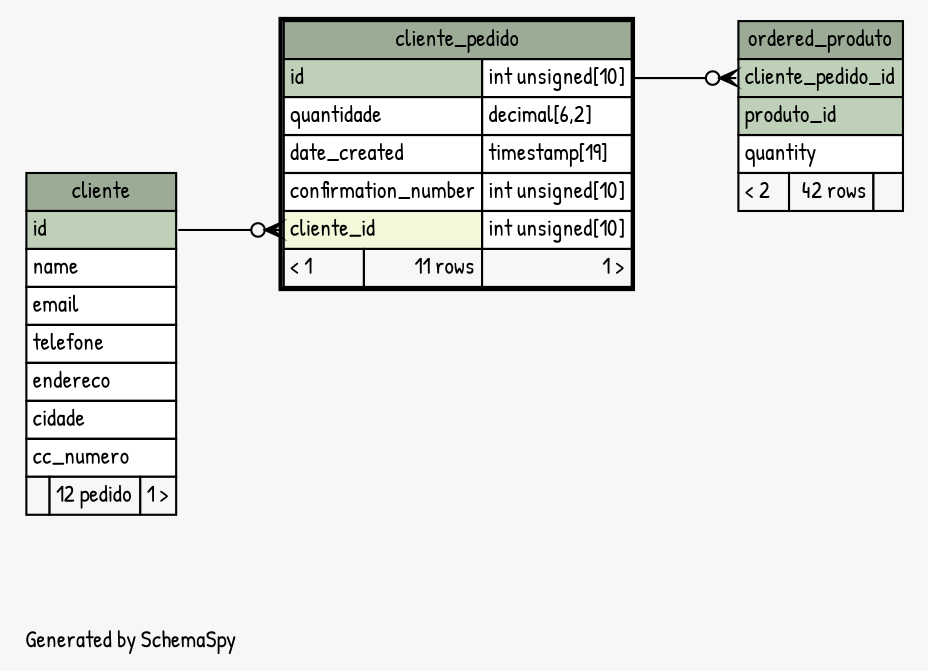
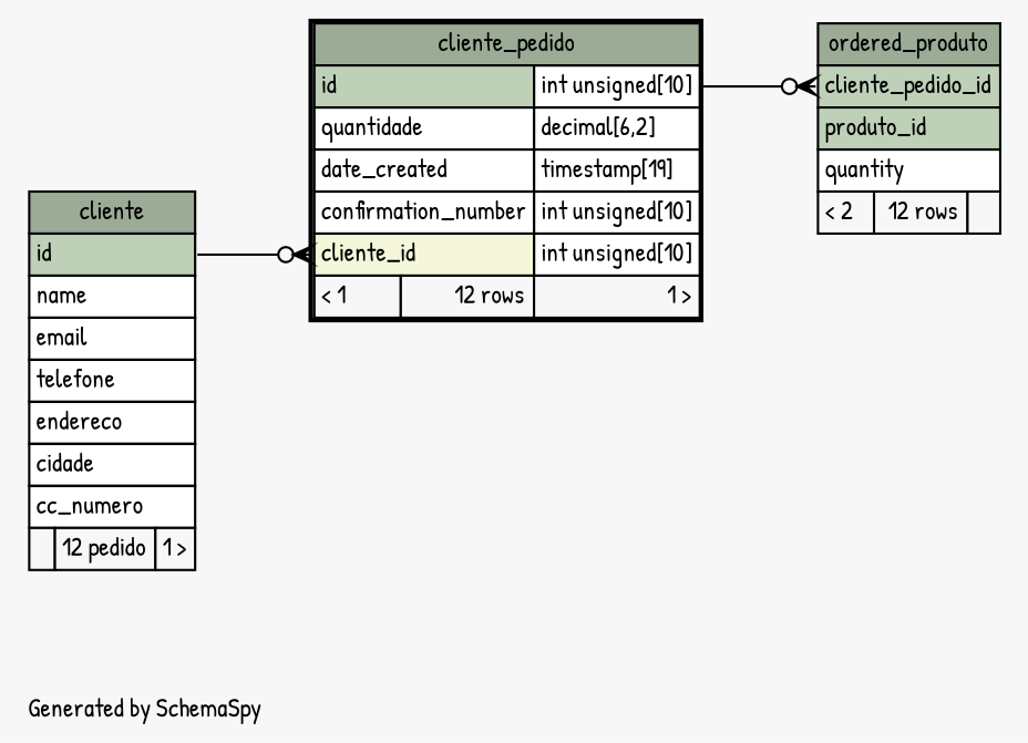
  digraph {
    bgcolor="#f7f7f7"
    fontname="Patrick Hand"
    fontsize=11
    label="\nGenerated by SchemaSpy"
    labeljust=l
    nodesep=0.18
    rankdir=RL
    ranksep=0.46
    node [fontname="Patrick Hand" fontsize=11 shape=plaintext]
    edge [arrowhead=none arrowsize=0.8 arrowtail=crowodot dir=back fontname="Patrick Hand"]
-   n1 [label=<     <TABLE BORDER="2" CELLBORDER="1" CELLSPACING="0" BGCOLOR="#ffffff">       <TR><TD COLSPAN="3" BGCOLOR="#9bab96" ALIGN="CENTER">cliente_pedido</TD></TR>       <TR><TD PORT="id" COLSPAN="2" BGCOLOR="#bed1b8" ALIGN="LEFT">id</TD><TD PORT="id.type" ALIGN="LEFT">int unsigned[10]</TD></TR>       <TR><TD PORT="quantidade" COLSPAN="2" ALIGN="LEFT">quantidade</TD><TD PORT="quantidade.type" ALIGN="LEFT">decimal[6,2]</TD></TR>       <TR><TD PORT="date_created" COLSPAN="2" ALIGN="LEFT">date_created</TD><TD PORT="date_created.type" ALIGN="LEFT">timestamp[19]</TD></TR>       <TR><TD PORT="confirmation_number" COLSPAN="2" ALIGN="LEFT">confirmation_number</TD><TD PORT="confirmation_number.type" ALIGN="LEFT">int unsigned[10]</TD></TR>       <TR><TD PORT="cliente_id" COLSPAN="2" BGCOLOR="#f4f7da" ALIGN="LEFT">cliente_id</TD><TD PORT="cliente_id.type" ALIGN="LEFT">int unsigned[10]</TD></TR>       <TR><TD ALIGN="LEFT" BGCOLOR="#f7f7f7">&lt; 1</TD><TD ALIGN="RIGHT" BGCOLOR="#f7f7f7">11 rows</TD><TD ALIGN="RIGHT" BGCOLOR="#f7f7f7">1 &gt;</TD></TR>     </TABLE>>]
+   n1 [label=<     <TABLE BORDER="2" CELLBORDER="1" CELLSPACING="0" BGCOLOR="#ffffff">       <TR><TD COLSPAN="3" BGCOLOR="#9bab96" ALIGN="CENTER">cliente_pedido</TD></TR>       <TR><TD PORT="id" COLSPAN="2" BGCOLOR="#bed1b8" ALIGN="LEFT">id</TD><TD PORT="id.type" ALIGN="LEFT">int unsigned[10]</TD></TR>       <TR><TD PORT="quantidade" COLSPAN="2" ALIGN="LEFT">quantidade</TD><TD PORT="quantidade.type" ALIGN="LEFT">decimal[6,2]</TD></TR>       <TR><TD PORT="date_created" COLSPAN="2" ALIGN="LEFT">date_created</TD><TD PORT="date_created.type" ALIGN="LEFT">timestamp[19]</TD></TR>       <TR><TD PORT="confirmation_number" COLSPAN="2" ALIGN="LEFT">confirmation_number</TD><TD PORT="confirmation_number.type" ALIGN="LEFT">int unsigned[10]</TD></TR>       <TR><TD PORT="cliente_id" COLSPAN="2" BGCOLOR="#f4f7da" ALIGN="LEFT">cliente_id</TD><TD PORT="cliente_id.type" ALIGN="LEFT">int unsigned[10]</TD></TR>       <TR><TD ALIGN="LEFT" BGCOLOR="#f7f7f7">&lt; 1</TD><TD ALIGN="RIGHT" BGCOLOR="#f7f7f7">12 rows</TD><TD ALIGN="RIGHT" BGCOLOR="#f7f7f7">1 &gt;</TD></TR>     </TABLE>>]
    n2 [label=<     <TABLE BORDER="0" CELLBORDER="1" CELLSPACING="0" BGCOLOR="#ffffff">       <TR><TD COLSPAN="3" BGCOLOR="#9bab96" ALIGN="CENTER">cliente</TD></TR>       <TR><TD PORT="id" COLSPAN="3" BGCOLOR="#bed1b8" ALIGN="LEFT">id</TD></TR>       <TR><TD PORT="name" COLSPAN="3" ALIGN="LEFT">name</TD></TR>       <TR><TD PORT="email" COLSPAN="3" ALIGN="LEFT">email</TD></TR>       <TR><TD PORT="telefone" COLSPAN="3" ALIGN="LEFT">telefone</TD></TR>       <TR><TD PORT="endereco" COLSPAN="3" ALIGN="LEFT">endereco</TD></TR>       <TR><TD PORT="cidade" COLSPAN="3" ALIGN="LEFT">cidade</TD></TR>       <TR><TD PORT="cc_numero" COLSPAN="3" ALIGN="LEFT">cc_numero</TD></TR>       <TR><TD ALIGN="LEFT" BGCOLOR="#f7f7f7">  </TD><TD ALIGN="RIGHT" BGCOLOR="#f7f7f7">12 pedido</TD><TD ALIGN="RIGHT" BGCOLOR="#f7f7f7">1 &gt;</TD></TR>     </TABLE>>]
-   n3 [label=<     <TABLE BORDER="0" CELLBORDER="1" CELLSPACING="0" BGCOLOR="#ffffff">       <TR><TD COLSPAN="3" BGCOLOR="#9bab96" ALIGN="CENTER">ordered_produto</TD></TR>       <TR><TD PORT="cliente_pedido_id" COLSPAN="3" BGCOLOR="#bed1b8" ALIGN="LEFT">cliente_pedido_id</TD></TR>       <TR><TD PORT="produto_id" COLSPAN="3" BGCOLOR="#bed1b8" ALIGN="LEFT">produto_id</TD></TR>       <TR><TD PORT="quantity" COLSPAN="3" ALIGN="LEFT">quantity</TD></TR>       <TR><TD ALIGN="LEFT" BGCOLOR="#f7f7f7">&lt; 2</TD><TD ALIGN="RIGHT" BGCOLOR="#f7f7f7">42 rows</TD><TD ALIGN="RIGHT" BGCOLOR="#f7f7f7">  </TD></TR>     </TABLE>>]
+   n3 [label=<     <TABLE BORDER="0" CELLBORDER="1" CELLSPACING="0" BGCOLOR="#ffffff">       <TR><TD COLSPAN="3" BGCOLOR="#9bab96" ALIGN="CENTER">ordered_produto</TD></TR>       <TR><TD PORT="cliente_pedido_id" COLSPAN="3" BGCOLOR="#bed1b8" ALIGN="LEFT">cliente_pedido_id</TD></TR>       <TR><TD PORT="produto_id" COLSPAN="3" BGCOLOR="#bed1b8" ALIGN="LEFT">produto_id</TD></TR>       <TR><TD PORT="quantity" COLSPAN="3" ALIGN="LEFT">quantity</TD></TR>       <TR><TD ALIGN="LEFT" BGCOLOR="#f7f7f7">&lt; 2</TD><TD ALIGN="RIGHT" BGCOLOR="#f7f7f7">12 rows</TD><TD ALIGN="RIGHT" BGCOLOR="#f7f7f7">  </TD></TR>     </TABLE>>]
    n1 -> n2 [headport="id:e" tailport="cliente_id:w"]
    n3 -> n1 [headport="id.type:e" tailport="cliente_pedido_id:w"]
  }
